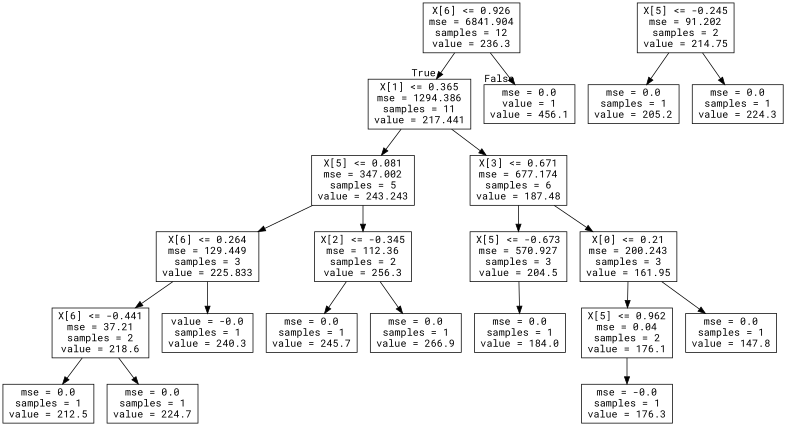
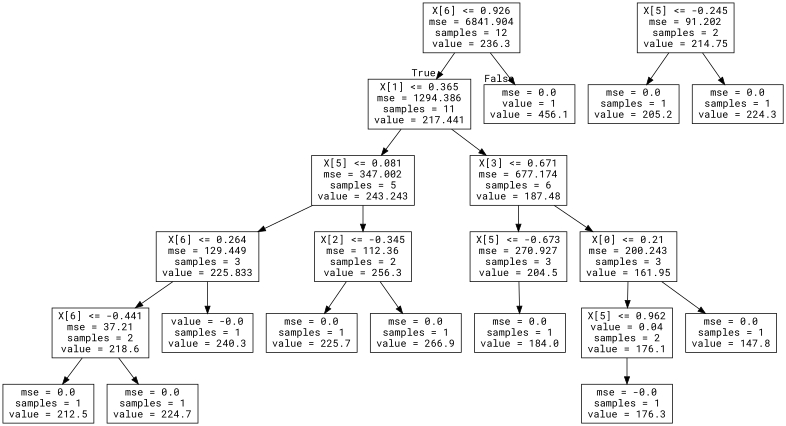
  digraph {
    fontname="Roboto Mono"
    node [fontname="Roboto Mono" shape=box]
    edge [fontname="Roboto Mono"]
    n1 [label="X[6] <= 0.926\nmse = 6841.904\nsamples = 12\nvalue = 236.3"]
    n2 [label="X[1] <= 0.365\nmse = 1294.386\nsamples = 11\nvalue = 217.441"]
    n3 [label="mse = 0.0\nvalue = 1\nvalue = 456.1"]
    n4 [label="X[5] <= 0.081\nmse = 347.002\nsamples = 5\nvalue = 243.243"]
    n5 [label="X[3] <= 0.671\nmse = 677.174\nsamples = 6\nvalue = 187.48"]
    n6 [label="X[6] <= 0.264\nmse = 129.449\nsamples = 3\nvalue = 225.833"]
    n7 [label="X[2] <= -0.345\nmse = 112.36\nsamples = 2\nvalue = 256.3"]
-   n8 [label="X[5] <= -0.673\nmse = 570.927\nsamples = 3\nvalue = 204.5"]
+   n8 [label="X[5] <= -0.673\nmse = 270.927\nsamples = 3\nvalue = 204.5"]
    n9 [label="X[0] <= 0.21\nmse = 200.243\nsamples = 3\nvalue = 161.95"]
    n10 [label="X[6] <= -0.441\nmse = 37.21\nsamples = 2\nvalue = 218.6"]
    n11 [label="value = -0.0\nsamples = 1\nvalue = 240.3"]
-   n12 [label="mse = 0.0\nsamples = 1\nvalue = 245.7"]
+   n12 [label="mse = 0.0\nsamples = 1\nvalue = 225.7"]
    n13 [label="mse = 0.0\nsamples = 1\nvalue = 266.9"]
    n14 [label="mse = 0.0\nsamples = 1\nvalue = 212.5"]
    n15 [label="mse = 0.0\nsamples = 1\nvalue = 224.7"]
    n16 [label="mse = 0.0\nsamples = 1\nvalue = 184.0"]
-   n17 [label="X[5] <= 0.962\nmse = 0.04\nsamples = 2\nvalue = 176.1"]
+   n17 [label="X[5] <= 0.962\nvalue = 0.04\nsamples = 2\nvalue = 176.1"]
    n18 [label="mse = 0.0\nsamples = 1\nvalue = 147.8"]
    n19 [label="X[5] <= -0.245\nmse = 91.202\nsamples = 2\nvalue = 214.75"]
    n20 [label="mse = 0.0\nsamples = 1\nvalue = 205.2"]
    n21 [label="mse = 0.0\nsamples = 1\nvalue = 224.3"]
    n22 [label="mse = -0.0\nsamples = 1\nvalue = 176.3"]
    n1 -> n2 [headlabel=True labelangle=45 labeldistance=2.5]
    n1 -> n3 [headlabel=False labelangle=-45 labeldistance=2.5]
    n2 -> n4
    n2 -> n5
    n4 -> n6
    n4 -> n7
    n5 -> n8
    n5 -> n9
    n6 -> n10
    n6 -> n11
    n7 -> n12
    n7 -> n13
    n8 -> n16
    n9 -> n17
    n9 -> n18
    n10 -> n14
    n10 -> n15
    n17 -> n22
    n19 -> n20
    n19 -> n21
  }
